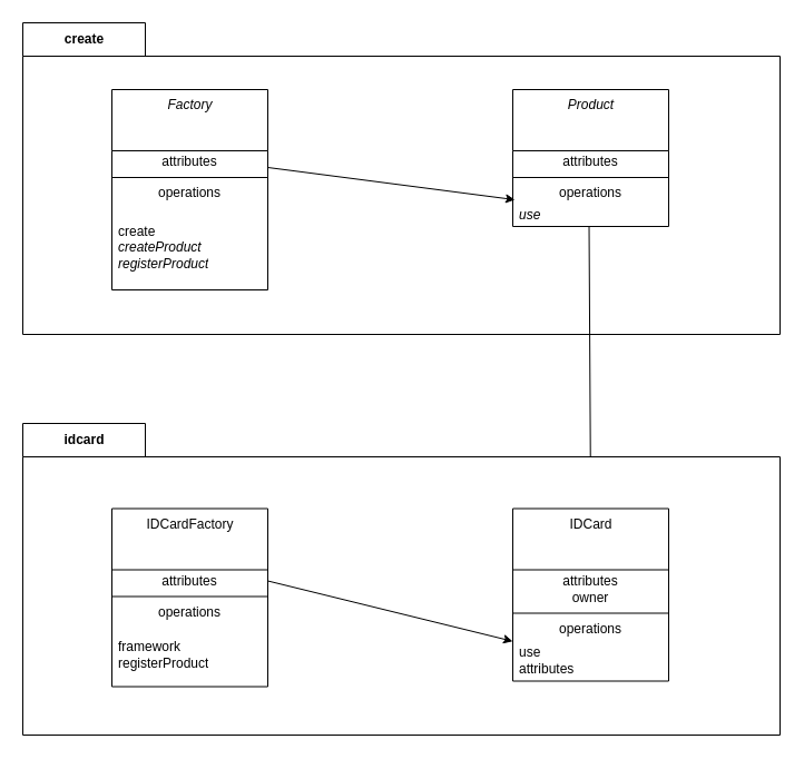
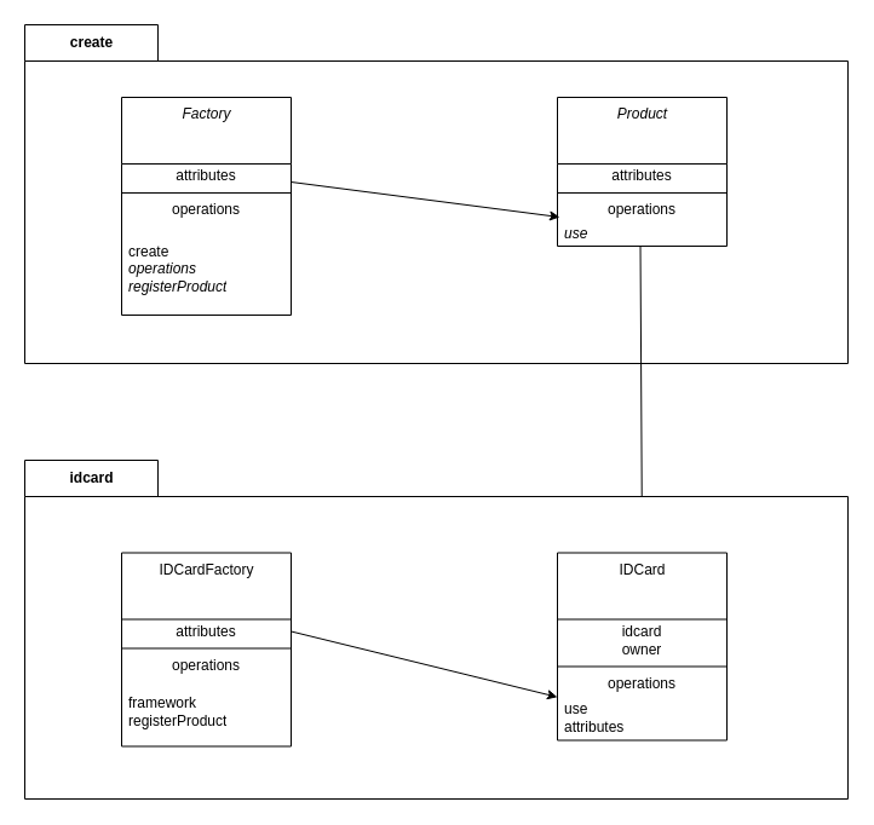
  <mxCell id="0" />
  <mxCell id="1" parent="0" />
  <mxCell id="2" value="create" style="shape=folder;fontStyle=1;tabWidth=110;tabHeight=30;tabPosition=left;html=1;boundedLbl=1;labelInHeader=1;container=1;collapsible=0;recursiveResize=0;" vertex="1" parent="1"><mxGeometry x="20" y="20" width="680" height="280" as="geometry" /></mxCell>
  <mxCell id="3" value="&lt;i&gt;Factory&lt;/i&gt;" style="swimlane;fontStyle=0;align=center;verticalAlign=top;childLayout=stackLayout;horizontal=1;startSize=55;horizontalStack=0;resizeParent=1;resizeParentMax=0;resizeLast=0;collapsible=0;marginBottom=0;html=1;" vertex="1" parent="2"><mxGeometry x="80" y="60" width="140" height="180" as="geometry" /></mxCell>
  <mxCell id="4" value="attributes" style="text;html=1;strokeColor=none;fillColor=none;align=center;verticalAlign=middle;spacingLeft=4;spacingRight=4;overflow=hidden;rotatable=0;points=[[0,0.5],[1,0.5]];portConstraint=eastwest;" vertex="1" parent="3"><mxGeometry y="55" width="140" height="20" as="geometry" /></mxCell>
  <mxCell id="5" value="" style="line;strokeWidth=1;fillColor=none;align=left;verticalAlign=middle;spacingTop=-1;spacingLeft=3;spacingRight=3;rotatable=0;labelPosition=right;points=[];portConstraint=eastwest;" vertex="1" parent="3"><mxGeometry y="75" width="140" height="8" as="geometry" /></mxCell>
  <mxCell id="6" value="operations" style="text;html=1;strokeColor=none;fillColor=none;align=center;verticalAlign=middle;spacingLeft=4;spacingRight=4;overflow=hidden;rotatable=0;points=[[0,0.5],[1,0.5]];portConstraint=eastwest;" vertex="1" parent="3"><mxGeometry y="83" width="140" height="20" as="geometry" /></mxCell>
- <mxCell id="7" value="create&lt;br&gt;&lt;i&gt;createProduct&lt;br&gt;registerProduct&lt;/i&gt;" style="text;html=1;strokeColor=none;fillColor=none;align=left;verticalAlign=middle;spacingLeft=4;spacingRight=4;overflow=hidden;rotatable=0;points=[[0,0.5],[1,0.5]];portConstraint=eastwest;" vertex="1" parent="3"><mxGeometry y="103" width="140" height="77" as="geometry" /></mxCell>
+ <mxCell id="7" value="create&lt;br&gt;&lt;i&gt;operations&lt;br&gt;registerProduct&lt;/i&gt;" style="text;html=1;strokeColor=none;fillColor=none;align=left;verticalAlign=middle;spacingLeft=4;spacingRight=4;overflow=hidden;rotatable=0;points=[[0,0.5],[1,0.5]];portConstraint=eastwest;" vertex="1" parent="3"><mxGeometry y="103" width="140" height="77" as="geometry" /></mxCell>
  <mxCell id="8" value="&lt;i&gt;Product&lt;/i&gt;" style="swimlane;fontStyle=0;align=center;verticalAlign=top;childLayout=stackLayout;horizontal=1;startSize=55;horizontalStack=0;resizeParent=1;resizeParentMax=0;resizeLast=0;collapsible=0;marginBottom=0;html=1;" vertex="1" parent="2"><mxGeometry x="440" y="60" width="140" height="123" as="geometry" /></mxCell>
  <mxCell id="9" value="attributes" style="text;html=1;strokeColor=none;fillColor=none;align=center;verticalAlign=middle;spacingLeft=4;spacingRight=4;overflow=hidden;rotatable=0;points=[[0,0.5],[1,0.5]];portConstraint=eastwest;" vertex="1" parent="8"><mxGeometry y="55" width="140" height="20" as="geometry" /></mxCell>
  <mxCell id="10" value="" style="line;strokeWidth=1;fillColor=none;align=left;verticalAlign=middle;spacingTop=-1;spacingLeft=3;spacingRight=3;rotatable=0;labelPosition=right;points=[];portConstraint=eastwest;" vertex="1" parent="8"><mxGeometry y="75" width="140" height="8" as="geometry" /></mxCell>
  <mxCell id="11" value="operations" style="text;html=1;strokeColor=none;fillColor=none;align=center;verticalAlign=middle;spacingLeft=4;spacingRight=4;overflow=hidden;rotatable=0;points=[[0,0.5],[1,0.5]];portConstraint=eastwest;" vertex="1" parent="8"><mxGeometry y="83" width="140" height="20" as="geometry" /></mxCell>
  <mxCell id="12" value="use" style="text;html=1;strokeColor=none;fillColor=none;align=left;verticalAlign=middle;spacingLeft=4;spacingRight=4;overflow=hidden;rotatable=0;points=[[0,0.5],[1,0.5]];portConstraint=eastwest;fontStyle=2" vertex="1" parent="8"><mxGeometry y="103" width="140" height="20" as="geometry" /></mxCell>
  <mxCell id="13" value="" style="endArrow=none;startArrow=diamondThin;endFill=0;startFill=1;html=1;verticalAlign=bottom;labelBackgroundColor=none;strokeWidth=1;startSize=8;endSize=8;exitX=0.5;exitY=0;exitDx=0;exitDy=0;entryX=0.479;entryY=1.052;entryDx=0;entryDy=0;entryPerimeter=0;" edge="1" parent="2" source="21"><mxGeometry width="160" relative="1" as="geometry"><mxPoint x="511.47" y="375.5" as="sourcePoint" /><mxPoint x="508.53" y="183.004" as="targetPoint" /></mxGeometry></mxCell>
  <mxCell id="14" style="edgeStyle=none;html=1;exitX=1;exitY=0.5;exitDx=0;exitDy=0;entryX=0.014;entryY=-0.2;entryDx=0;entryDy=0;entryPerimeter=0;" edge="1" parent="2" target="12"><mxGeometry relative="1" as="geometry"><mxPoint x="220" y="130" as="sourcePoint" /><mxPoint x="440" y="184.241" as="targetPoint" /></mxGeometry></mxCell>
  <mxCell id="15" value="idcard" style="shape=folder;fontStyle=1;tabWidth=110;tabHeight=30;tabPosition=left;html=1;boundedLbl=1;labelInHeader=1;container=1;collapsible=0;recursiveResize=0;" vertex="1" parent="1"><mxGeometry x="20" y="380" width="680" height="280" as="geometry" /></mxCell>
  <mxCell id="16" value="IDCardFactory" style="swimlane;fontStyle=0;align=center;verticalAlign=top;childLayout=stackLayout;horizontal=1;startSize=55;horizontalStack=0;resizeParent=1;resizeParentMax=0;resizeLast=0;collapsible=0;marginBottom=0;html=1;" vertex="1" parent="15"><mxGeometry x="80" y="76.5" width="140" height="160" as="geometry" /></mxCell>
  <mxCell id="17" value="attributes" style="text;html=1;strokeColor=none;fillColor=none;align=center;verticalAlign=middle;spacingLeft=4;spacingRight=4;overflow=hidden;rotatable=0;points=[[0,0.5],[1,0.5]];portConstraint=eastwest;" vertex="1" parent="16"><mxGeometry y="55" width="140" height="20" as="geometry" /></mxCell>
  <mxCell id="18" value="" style="line;strokeWidth=1;fillColor=none;align=left;verticalAlign=middle;spacingTop=-1;spacingLeft=3;spacingRight=3;rotatable=0;labelPosition=right;points=[];portConstraint=eastwest;" vertex="1" parent="16"><mxGeometry y="75" width="140" height="8" as="geometry" /></mxCell>
  <mxCell id="19" value="operations" style="text;html=1;strokeColor=none;fillColor=none;align=center;verticalAlign=middle;spacingLeft=4;spacingRight=4;overflow=hidden;rotatable=0;points=[[0,0.5],[1,0.5]];portConstraint=eastwest;" vertex="1" parent="16"><mxGeometry y="83" width="140" height="20" as="geometry" /></mxCell>
  <mxCell id="20" value="framework&lt;br&gt;registerProduct" style="text;html=1;strokeColor=none;fillColor=none;align=left;verticalAlign=middle;spacingLeft=4;spacingRight=4;overflow=hidden;rotatable=0;points=[[0,0.5],[1,0.5]];portConstraint=eastwest;" vertex="1" parent="16"><mxGeometry y="103" width="140" height="57" as="geometry" /></mxCell>
  <mxCell id="21" value="IDCard" style="swimlane;fontStyle=0;align=center;verticalAlign=top;childLayout=stackLayout;horizontal=1;startSize=55;horizontalStack=0;resizeParent=1;resizeParentMax=0;resizeLast=0;collapsible=0;marginBottom=0;html=1;" vertex="1" parent="15"><mxGeometry x="440" y="76.5" width="140" height="155" as="geometry" /></mxCell>
- <mxCell id="22" value="attributes&lt;br&gt;owner" style="text;html=1;strokeColor=none;fillColor=none;align=center;verticalAlign=middle;spacingLeft=4;spacingRight=4;overflow=hidden;rotatable=0;points=[[0,0.5],[1,0.5]];portConstraint=eastwest;" vertex="1" parent="21"><mxGeometry y="55" width="140" height="35" as="geometry" /></mxCell>
+ <mxCell id="22" value="idcard&lt;br&gt;owner" style="text;html=1;strokeColor=none;fillColor=none;align=center;verticalAlign=middle;spacingLeft=4;spacingRight=4;overflow=hidden;rotatable=0;points=[[0,0.5],[1,0.5]];portConstraint=eastwest;" vertex="1" parent="21"><mxGeometry y="55" width="140" height="35" as="geometry" /></mxCell>
  <mxCell id="23" value="" style="line;strokeWidth=1;fillColor=none;align=left;verticalAlign=middle;spacingTop=-1;spacingLeft=3;spacingRight=3;rotatable=0;labelPosition=right;points=[];portConstraint=eastwest;" vertex="1" parent="21"><mxGeometry y="90" width="140" height="8" as="geometry" /></mxCell>
  <mxCell id="24" value="operations" style="text;html=1;strokeColor=none;fillColor=none;align=center;verticalAlign=middle;spacingLeft=4;spacingRight=4;overflow=hidden;rotatable=0;points=[[0,0.5],[1,0.5]];portConstraint=eastwest;" vertex="1" parent="21"><mxGeometry y="98" width="140" height="20" as="geometry" /></mxCell>
  <mxCell id="25" value="use&lt;br&gt;attributes" style="text;html=1;strokeColor=none;fillColor=none;align=left;verticalAlign=middle;spacingLeft=4;spacingRight=4;overflow=hidden;rotatable=0;points=[[0,0.5],[1,0.5]];portConstraint=eastwest;" vertex="1" parent="21"><mxGeometry y="118" width="140" height="37" as="geometry" /></mxCell>
  <mxCell id="26" style="edgeStyle=none;html=1;exitX=1;exitY=0.5;exitDx=0;exitDy=0;" edge="1" parent="15" source="17" target="25"><mxGeometry relative="1" as="geometry" /></mxCell>
